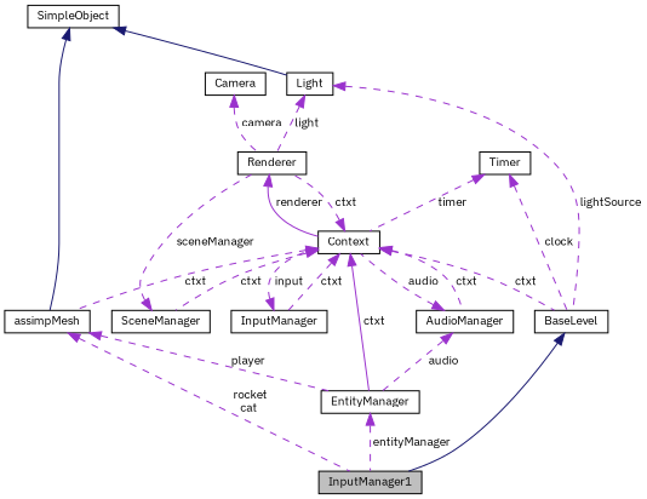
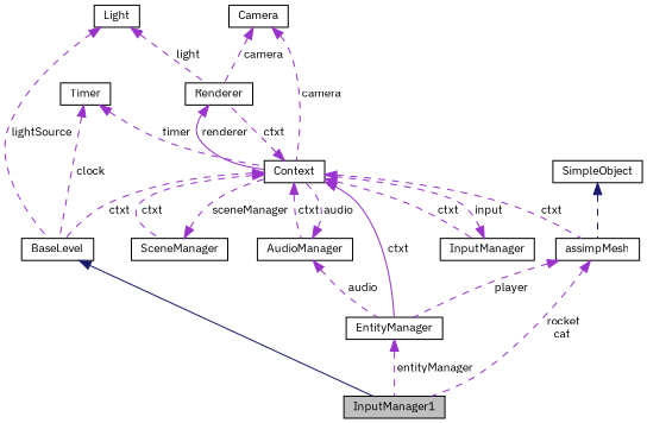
  digraph {
    fontname="IBM Plex Sans"
    node [color=black fillcolor=white fontname="IBM Plex Sans" fontsize=10 shape=record style=filled]
    edge [color=darkorchid3 dir=back fontname="IBM Plex Sans" fontsize=10 labelfontname=Helvetica labelfontsize=10 style=dashed]
    n1 [fillcolor=grey75 fontcolor=black height=0.2 label=InputManager1 width=0.4]
    n2 [height=0.2 label=BaseLevel width=0.4]
    n3 [height=0.2 label=Light width=0.4]
    n4 [height=0.2 label=Renderer width=0.4]
    n5 [height=0.2 label=Context width=0.4]
    n6 [height=0.2 label=SimpleObject width=0.4]
    n7 [height=0.2 label=assimpMesh width=0.4]
    n8 [height=0.2 label=EntityManager width=0.4]
    n9 [height=0.2 label=AudioManager width=0.4]
    n10 [height=0.2 label=InputManager width=0.4]
    n11 [height=0.2 label=SceneManager width=0.4]
    n12 [height=0.2 label=Camera width=0.4]
    n13 [height=0.2 label=Timer width=0.4]
    n2 -> n1 [color=midnightblue style=solid]
    n3 -> n2 [label=" lightSource"]
    n3 -> n4 [label=" light"]
    n4 -> n5 [label=" renderer" style=solid]
    n5 -> n2 [label=" ctxt"]
    n5 -> n4 [label=" ctxt"]
    n5 -> n7 [label=" ctxt"]
    n5 -> n8 [label=" ctxt" style=solid]
    n5 -> n9 [label=" ctxt"]
    n5 -> n10 [label=" ctxt"]
    n5 -> n11 [label=" ctxt"]
-   n6 -> n3 [color=midnightblue style=solid]
-   n6 -> n7 [color=midnightblue style=solid]
+   n6 -> n7 [color=midnightblue]
    n7 -> n1 [label=" rocket\ncat"]
    n7 -> n8 [label=" player"]
    n8 -> n1 [label=" entityManager"]
    n9 -> n5 [label=" audio"]
    n9 -> n8 [label=" audio"]
    n10 -> n5 [label=" input"]
-   n11 -> n4 [label=" sceneManager"]
+   n11 -> n5 [label=" sceneManager"]
    n12 -> n4 [label=" camera"]
+   n12 -> n5 [label=" camera"]
    n13 -> n2 [label=" clock"]
    n13 -> n5 [label=" timer"]
  }
